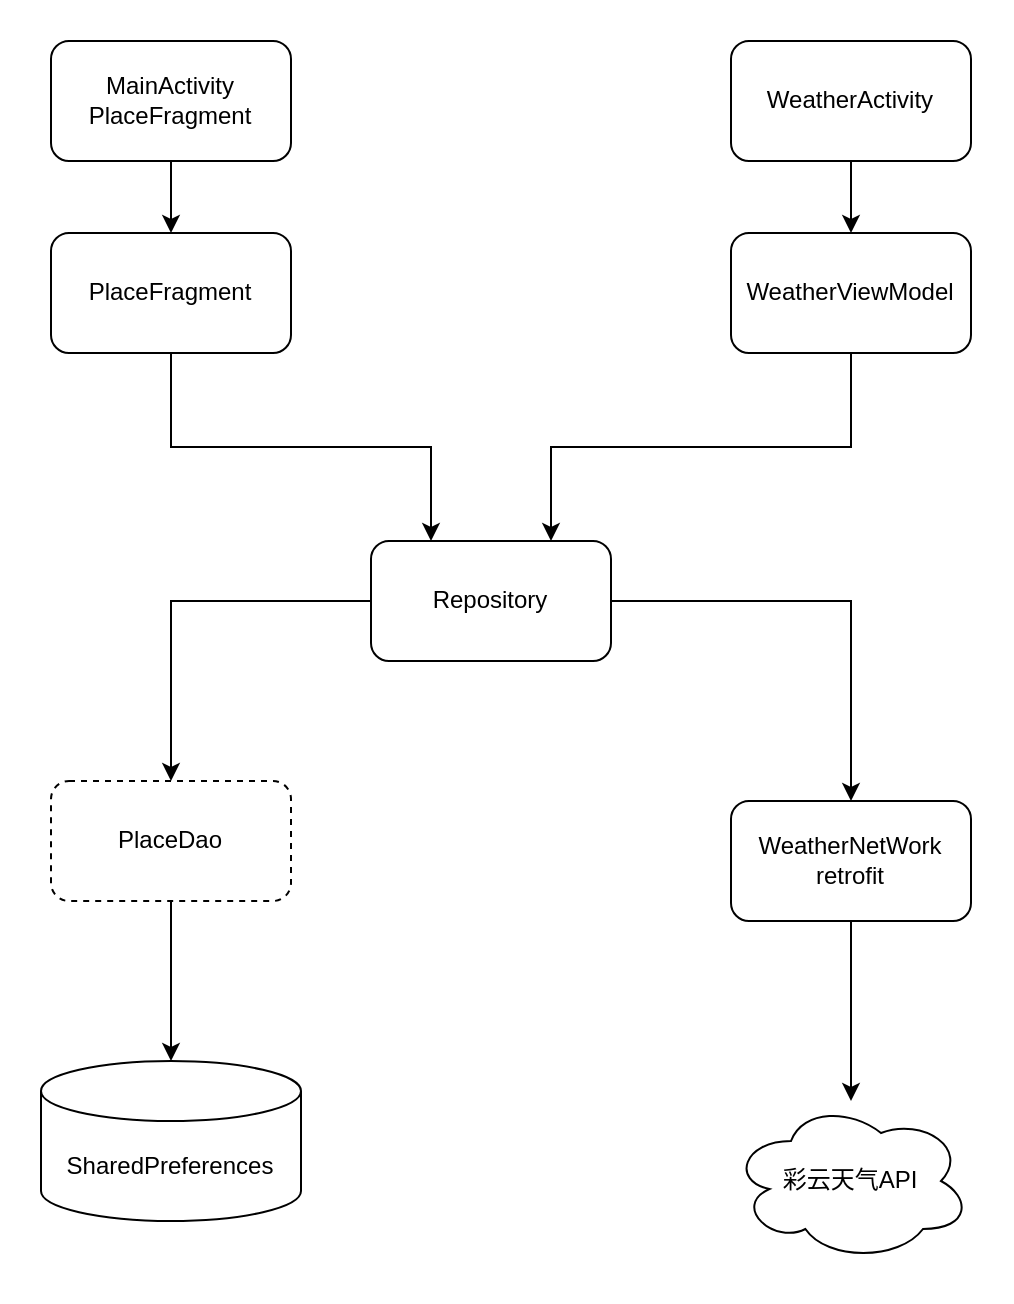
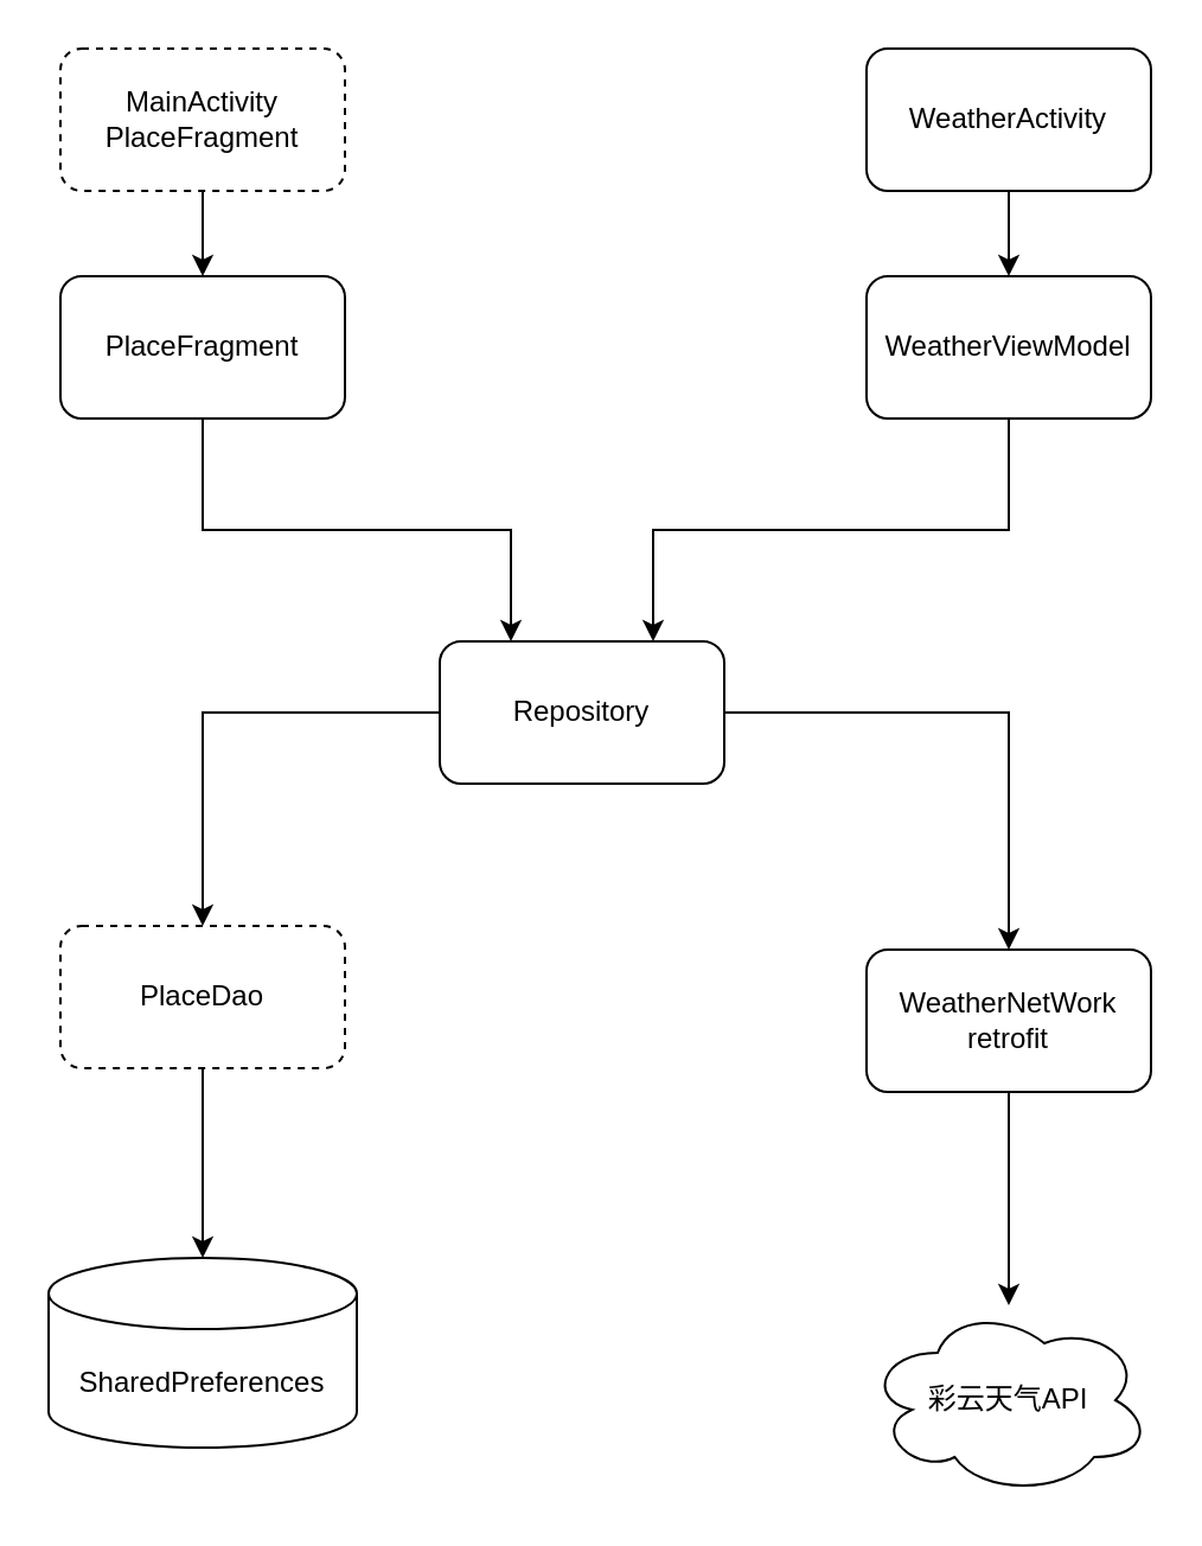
  <mxCell id="0" />
  <mxCell id="1" parent="0" />
- <mxCell id="2" value="MainActivity&lt;br&gt;PlaceFragment" style="rounded=1;whiteSpace=wrap;html=1;" vertex="1" parent="1"><mxGeometry x="25" y="20" width="120" height="60" as="geometry" /></mxCell>
+ <mxCell id="2" value="MainActivity&lt;br&gt;PlaceFragment" style="rounded=1;whiteSpace=wrap;html=1;dashed=1;" vertex="1" parent="1"><mxGeometry x="25" y="20" width="120" height="60" as="geometry" /></mxCell>
  <mxCell id="3" style="edgeStyle=orthogonalEdgeStyle;rounded=0;orthogonalLoop=1;jettySize=auto;html=1;exitX=0.5;exitY=1;exitDx=0;exitDy=0;entryX=0.5;entryY=0;entryDx=0;entryDy=0;" edge="1" parent="1" source="4" target="8"><mxGeometry relative="1" as="geometry" /></mxCell>
  <mxCell id="4" value="WeatherActivity" style="rounded=1;whiteSpace=wrap;html=1;" vertex="1" parent="1"><mxGeometry x="365" y="20" width="120" height="60" as="geometry" /></mxCell>
  <mxCell id="5" style="edgeStyle=orthogonalEdgeStyle;rounded=0;orthogonalLoop=1;jettySize=auto;html=1;exitX=0.5;exitY=1;exitDx=0;exitDy=0;entryX=0.25;entryY=0;entryDx=0;entryDy=0;" edge="1" parent="1" source="6" target="11"><mxGeometry relative="1" as="geometry" /></mxCell>
  <mxCell id="6" value="PlaceFragment" style="rounded=1;whiteSpace=wrap;html=1;" vertex="1" parent="1"><mxGeometry x="25" y="116" width="120" height="60" as="geometry" /></mxCell>
  <mxCell id="7" style="edgeStyle=orthogonalEdgeStyle;rounded=0;orthogonalLoop=1;jettySize=auto;html=1;exitX=0.5;exitY=1;exitDx=0;exitDy=0;entryX=0.75;entryY=0;entryDx=0;entryDy=0;" edge="1" parent="1" source="8" target="11"><mxGeometry relative="1" as="geometry" /></mxCell>
  <mxCell id="8" value="WeatherViewModel&lt;span style=&quot;color: rgba(0 , 0 , 0 , 0) ; font-family: monospace ; font-size: 0px&quot;&gt;%3CmxGraphModel%3E%3Croot%3E%3CmxCell%20id%3D%220%22%2F%3E%3CmxCell%20id%3D%221%22%20parent%3D%220%22%2F%3E%3CmxCell%20id%3D%222%22%20value%3D%22PlaceViewModel%22%20style%3D%22rounded%3D1%3BwhiteSpace%3Dwrap%3Bhtml%3D1%3B%22%20vertex%3D%221%22%20parent%3D%221%22%3E%3CmxGeometry%20x%3D%22120%22%20y%3D%22-584%22%20width%3D%22120%22%20height%3D%2260%22%20as%3D%22geometry%22%2F%3E%3C%2FmxCell%3E%3C%2Froot%3E%3C%2FmxGraphModel%3E&lt;/span&gt;" style="rounded=1;whiteSpace=wrap;html=1;" vertex="1" parent="1"><mxGeometry x="365" y="116" width="120" height="60" as="geometry" /></mxCell>
  <mxCell id="9" style="edgeStyle=orthogonalEdgeStyle;rounded=0;orthogonalLoop=1;jettySize=auto;html=1;exitX=0;exitY=0.5;exitDx=0;exitDy=0;" edge="1" parent="1" source="11" target="13"><mxGeometry relative="1" as="geometry" /></mxCell>
  <mxCell id="10" style="edgeStyle=orthogonalEdgeStyle;rounded=0;orthogonalLoop=1;jettySize=auto;html=1;exitX=1;exitY=0.5;exitDx=0;exitDy=0;entryX=0.5;entryY=0;entryDx=0;entryDy=0;" edge="1" parent="1" source="11" target="15"><mxGeometry relative="1" as="geometry" /></mxCell>
  <mxCell id="11" value="Repository&lt;span style=&quot;color: rgba(0 , 0 , 0 , 0) ; font-family: monospace ; font-size: 0px&quot;&gt;%3CmxGraphModel%3E%3Croot%3E%3CmxCell%20id%3D%220%22%2F%3E%3CmxCell%20id%3D%221%22%20parent%3D%220%22%2F%3E%3CmxCell%20id%3D%222%22%20value%3D%22PlaceViewModel%22%20style%3D%22rounded%3D1%3BwhiteSpace%3Dwrap%3Bhtml%3D1%3B%22%20vertex%3D%221%22%20parent%3D%221%22%3E%3CmxGeometry%20x%3D%22120%22%20y%3D%22-584%22%20width%3D%22120%22%20height%3D%2260%22%20as%3D%22geometry%22%2F%3E%3C%2FmxCell%3E%3C%2Froot%3E%3C%2FmxGraphModel%3E&lt;/span&gt;" style="rounded=1;whiteSpace=wrap;html=1;" vertex="1" parent="1"><mxGeometry x="185" y="270" width="120" height="60" as="geometry" /></mxCell>
  <mxCell id="12" style="edgeStyle=orthogonalEdgeStyle;rounded=0;orthogonalLoop=1;jettySize=auto;html=1;exitX=0.5;exitY=1;exitDx=0;exitDy=0;entryX=0.5;entryY=0;entryDx=0;entryDy=0;entryPerimeter=0;" edge="1" parent="1" source="13" target="17"><mxGeometry relative="1" as="geometry" /></mxCell>
  <mxCell id="13" value="PlaceDao" style="rounded=1;whiteSpace=wrap;html=1;dashed=1;" vertex="1" parent="1"><mxGeometry x="25" y="390" width="120" height="60" as="geometry" /></mxCell>
  <mxCell id="14" style="edgeStyle=orthogonalEdgeStyle;rounded=0;orthogonalLoop=1;jettySize=auto;html=1;exitX=0.5;exitY=1;exitDx=0;exitDy=0;" edge="1" parent="1" source="15" target="16"><mxGeometry relative="1" as="geometry" /></mxCell>
  <mxCell id="15" value="WeatherNetWork&lt;br&gt;retrofit" style="rounded=1;whiteSpace=wrap;html=1;" vertex="1" parent="1"><mxGeometry x="365" y="400" width="120" height="60" as="geometry" /></mxCell>
  <mxCell id="16" value="彩云天气API" style="ellipse;shape=cloud;whiteSpace=wrap;html=1;" vertex="1" parent="1"><mxGeometry x="365" y="550" width="120" height="80" as="geometry" /></mxCell>
  <mxCell id="17" value="SharedPreferences" style="shape=cylinder3;whiteSpace=wrap;html=1;boundedLbl=1;backgroundOutline=1;size=15;" vertex="1" parent="1"><mxGeometry x="20" y="530" width="130" height="80" as="geometry" /></mxCell>
  <mxCell id="18" value="" style="endArrow=classic;html=1;exitX=0.5;exitY=1;exitDx=0;exitDy=0;entryX=0.5;entryY=0;entryDx=0;entryDy=0;" edge="1" parent="1" source="2" target="6"><mxGeometry width="50" height="50" relative="1" as="geometry"><mxPoint x="295" y="370" as="sourcePoint" /><mxPoint x="345" y="320" as="targetPoint" /></mxGeometry></mxCell>
